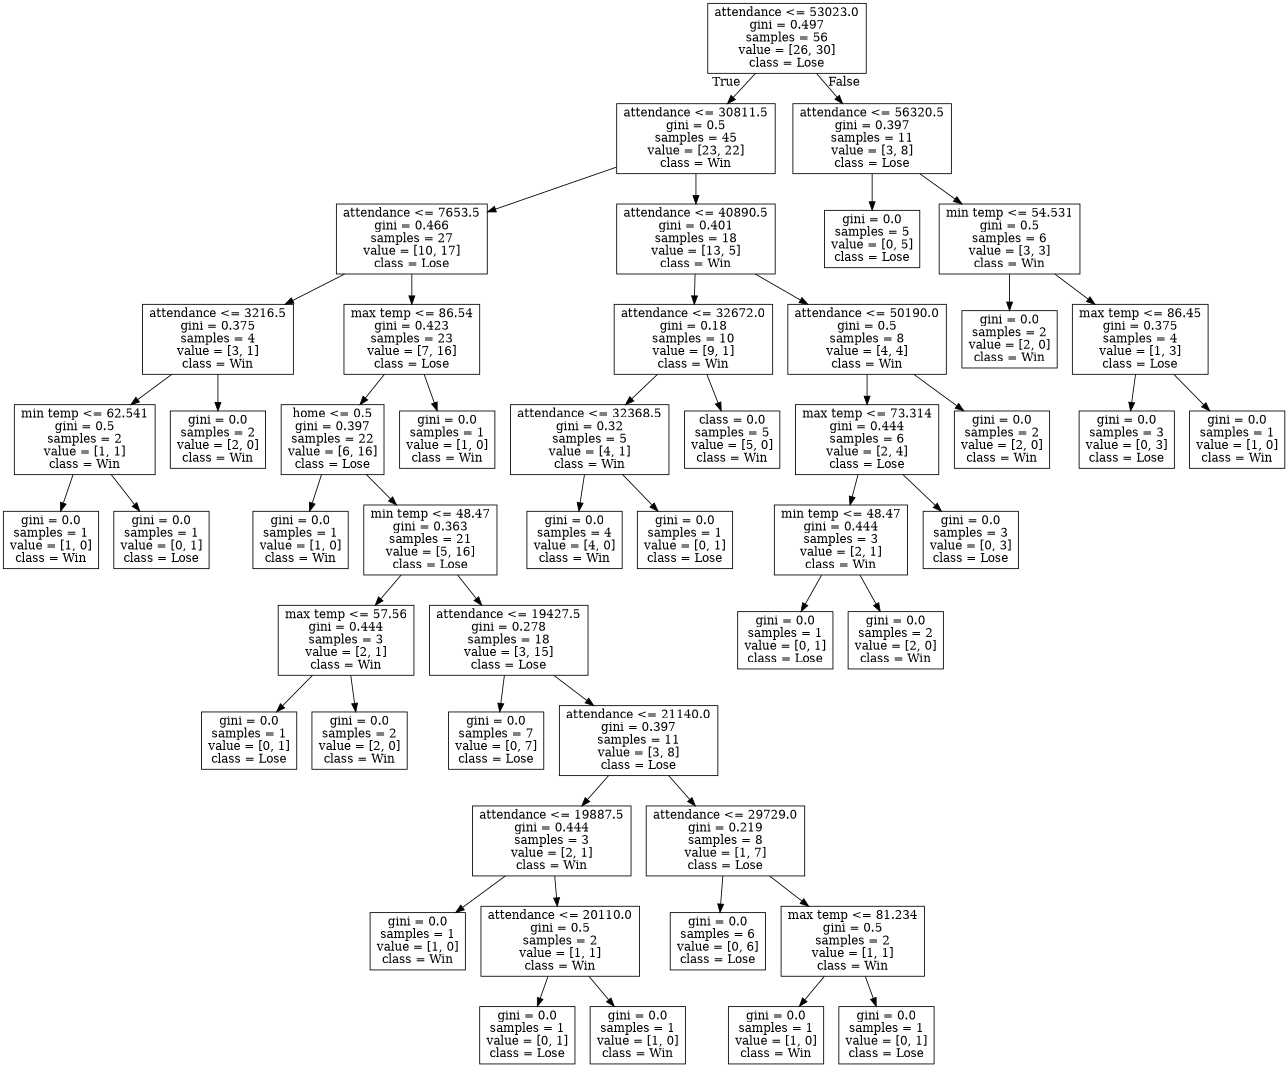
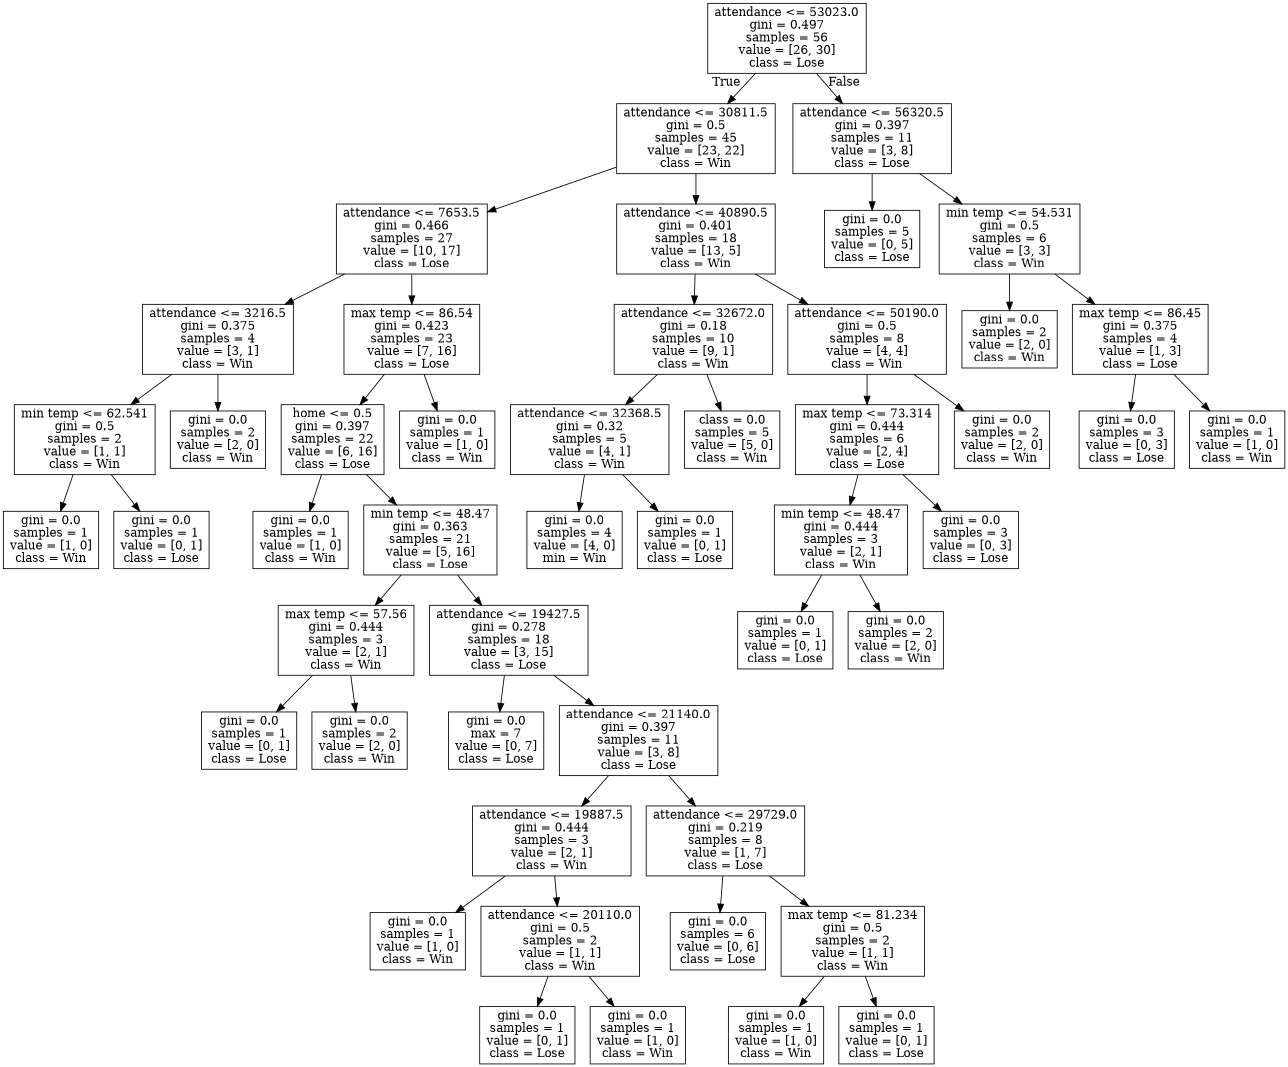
  digraph {
    node [shape=box]
    n1 [label="attendance <= 53023.0\ngini = 0.497\nsamples = 56\nvalue = [26, 30]\nclass = Lose"]
    n2 [label="attendance <= 30811.5\ngini = 0.5\nsamples = 45\nvalue = [23, 22]\nclass = Win"]
    n3 [label="attendance <= 56320.5\ngini = 0.397\nsamples = 11\nvalue = [3, 8]\nclass = Lose"]
    n4 [label="attendance <= 7653.5\ngini = 0.466\nsamples = 27\nvalue = [10, 17]\nclass = Lose"]
    n5 [label="attendance <= 40890.5\ngini = 0.401\nsamples = 18\nvalue = [13, 5]\nclass = Win"]
    n6 [label="gini = 0.0\nsamples = 5\nvalue = [0, 5]\nclass = Lose"]
    n7 [label="min temp <= 54.531\ngini = 0.5\nsamples = 6\nvalue = [3, 3]\nclass = Win"]
    n8 [label="attendance <= 3216.5\ngini = 0.375\nsamples = 4\nvalue = [3, 1]\nclass = Win"]
    n9 [label="max temp <= 86.54\ngini = 0.423\nsamples = 23\nvalue = [7, 16]\nclass = Lose"]
    n10 [label="attendance <= 32672.0\ngini = 0.18\nsamples = 10\nvalue = [9, 1]\nclass = Win"]
    n11 [label="attendance <= 50190.0\ngini = 0.5\nsamples = 8\nvalue = [4, 4]\nclass = Win"]
    n12 [label="min temp <= 62.541\ngini = 0.5\nsamples = 2\nvalue = [1, 1]\nclass = Win"]
    n13 [label="gini = 0.0\nsamples = 2\nvalue = [2, 0]\nclass = Win"]
    n14 [label="home <= 0.5\ngini = 0.397\nsamples = 22\nvalue = [6, 16]\nclass = Lose"]
    n15 [label="gini = 0.0\nsamples = 1\nvalue = [1, 0]\nclass = Win"]
    n16 [label="gini = 0.0\nsamples = 1\nvalue = [1, 0]\nclass = Win"]
    n17 [label="gini = 0.0\nsamples = 1\nvalue = [0, 1]\nclass = Lose"]
    n18 [label="gini = 0.0\nsamples = 1\nvalue = [1, 0]\nclass = Win"]
    n19 [label="min temp <= 48.47\ngini = 0.363\nsamples = 21\nvalue = [5, 16]\nclass = Lose"]
    n20 [label="max temp <= 57.56\ngini = 0.444\nsamples = 3\nvalue = [2, 1]\nclass = Win"]
    n21 [label="attendance <= 19427.5\ngini = 0.278\nsamples = 18\nvalue = [3, 15]\nclass = Lose"]
    n22 [label="gini = 0.0\nsamples = 1\nvalue = [0, 1]\nclass = Lose"]
    n23 [label="gini = 0.0\nsamples = 2\nvalue = [2, 0]\nclass = Win"]
-   n24 [label="gini = 0.0\nsamples = 7\nvalue = [0, 7]\nclass = Lose"]
+   n24 [label="gini = 0.0\nmax = 7\nvalue = [0, 7]\nclass = Lose"]
    n25 [label="attendance <= 21140.0\ngini = 0.397\nsamples = 11\nvalue = [3, 8]\nclass = Lose"]
    n26 [label="attendance <= 19887.5\ngini = 0.444\nsamples = 3\nvalue = [2, 1]\nclass = Win"]
    n27 [label="attendance <= 29729.0\ngini = 0.219\nsamples = 8\nvalue = [1, 7]\nclass = Lose"]
    n28 [label="gini = 0.0\nsamples = 1\nvalue = [1, 0]\nclass = Win"]
    n29 [label="attendance <= 20110.0\ngini = 0.5\nsamples = 2\nvalue = [1, 1]\nclass = Win"]
    n30 [label="gini = 0.0\nsamples = 6\nvalue = [0, 6]\nclass = Lose"]
    n31 [label="max temp <= 81.234\ngini = 0.5\nsamples = 2\nvalue = [1, 1]\nclass = Win"]
    n32 [label="gini = 0.0\nsamples = 1\nvalue = [0, 1]\nclass = Lose"]
    n33 [label="gini = 0.0\nsamples = 1\nvalue = [1, 0]\nclass = Win"]
    n34 [label="gini = 0.0\nsamples = 1\nvalue = [1, 0]\nclass = Win"]
    n35 [label="gini = 0.0\nsamples = 1\nvalue = [0, 1]\nclass = Lose"]
    n36 [label="attendance <= 32368.5\ngini = 0.32\nsamples = 5\nvalue = [4, 1]\nclass = Win"]
    n37 [label="class = 0.0\nsamples = 5\nvalue = [5, 0]\nclass = Win"]
    n38 [label="max temp <= 73.314\ngini = 0.444\nsamples = 6\nvalue = [2, 4]\nclass = Lose"]
    n39 [label="gini = 0.0\nsamples = 2\nvalue = [2, 0]\nclass = Win"]
-   n40 [label="gini = 0.0\nsamples = 4\nvalue = [4, 0]\nclass = Win"]
+   n40 [label="gini = 0.0\nsamples = 4\nvalue = [4, 0]\nmin = Win"]
    n41 [label="gini = 0.0\nsamples = 1\nvalue = [0, 1]\nclass = Lose"]
    n42 [label="min temp <= 48.47\ngini = 0.444\nsamples = 3\nvalue = [2, 1]\nclass = Win"]
    n43 [label="gini = 0.0\nsamples = 3\nvalue = [0, 3]\nclass = Lose"]
    n44 [label="gini = 0.0\nsamples = 1\nvalue = [0, 1]\nclass = Lose"]
    n45 [label="gini = 0.0\nsamples = 2\nvalue = [2, 0]\nclass = Win"]
    n46 [label="gini = 0.0\nsamples = 2\nvalue = [2, 0]\nclass = Win"]
    n47 [label="max temp <= 86.45\ngini = 0.375\nsamples = 4\nvalue = [1, 3]\nclass = Lose"]
    n48 [label="gini = 0.0\nsamples = 3\nvalue = [0, 3]\nclass = Lose"]
    n49 [label="gini = 0.0\nsamples = 1\nvalue = [1, 0]\nclass = Win"]
    n1 -> n2 [headlabel=True labelangle=45 labeldistance=2.5]
    n1 -> n3 [headlabel=False labelangle=-45 labeldistance=2.5]
    n2 -> n4
    n2 -> n5
    n3 -> n6
    n3 -> n7
    n4 -> n8
    n4 -> n9
    n5 -> n10
    n5 -> n11
    n7 -> n46
    n7 -> n47
    n8 -> n12
    n8 -> n13
    n9 -> n14
    n9 -> n15
    n10 -> n36
    n10 -> n37
    n11 -> n38
    n11 -> n39
    n12 -> n16
    n12 -> n17
    n14 -> n18
    n14 -> n19
    n19 -> n20
    n19 -> n21
    n20 -> n22
    n20 -> n23
    n21 -> n24
    n21 -> n25
    n25 -> n26
    n25 -> n27
    n26 -> n28
    n26 -> n29
    n27 -> n30
    n27 -> n31
    n29 -> n32
    n29 -> n33
    n31 -> n34
    n31 -> n35
    n36 -> n40
    n36 -> n41
    n38 -> n42
    n38 -> n43
    n42 -> n44
    n42 -> n45
    n47 -> n48
    n47 -> n49
  }
